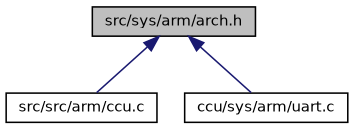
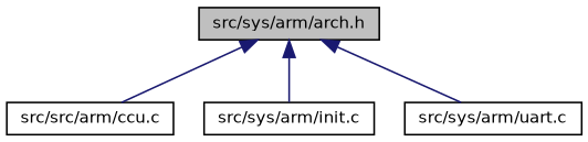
  digraph {
    node [color=black fillcolor=white fontname=Helvetica fontsize=10 shape=record style=filled]
    edge [color=midnightblue dir=back fontname=Helvetica fontsize=10 labelfontname=Helvetica labelfontsize=10 style=solid]
    n1 [fillcolor=grey75 fontcolor=black height=0.2 label="src/sys/arm/arch.h" width=0.4]
    n2 [height=0.2 label="src/src/arm/ccu.c" width=0.4]
-   n4 [height=0.2 label="ccu/sys/arm/uart.c" width=0.4]
+   n3 [height=0.2 label="src/sys/arm/init.c" width=0.4]
+   n4 [height=0.2 label="src/sys/arm/uart.c" width=0.4]
    n1 -> n2
+   n1 -> n3
    n1 -> n4
  }
